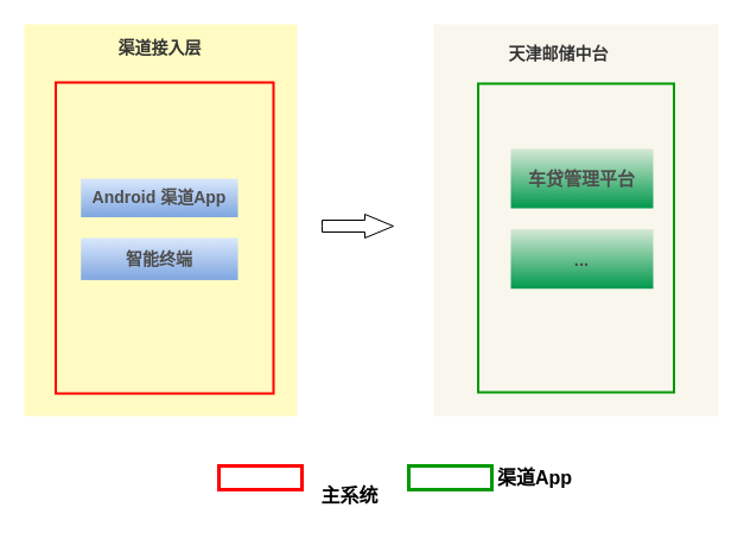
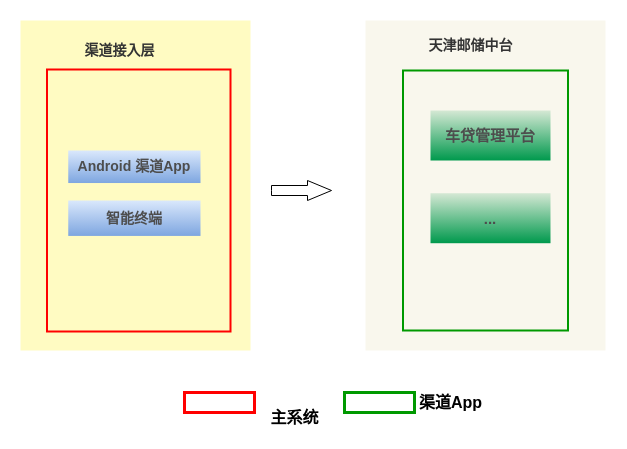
  <mxCell id="0" />
  <mxCell id="1" parent="0" />
  <mxCell id="2" value="" style="verticalLabelPosition=bottom;verticalAlign=top;html=1;shape=mxgraph.basic.rect;fillColor2=none;strokeWidth=1;size=20;indent=5;fillColor=#f9f7ed;strokeColor=none;" vertex="1" parent="1"><mxGeometry x="365" y="20" width="240" height="330" as="geometry" /></mxCell>
  <mxCell id="3" value="" style="verticalLabelPosition=bottom;verticalAlign=top;html=1;shape=mxgraph.basic.rect;fillColor2=none;strokeWidth=1;size=20;indent=5;fillColor=#FFFBC2;strokeColor=none;" vertex="1" parent="1"><mxGeometry x="20" y="20" width="230" height="330" as="geometry" /></mxCell>
  <mxCell id="4" value="" style="rounded=0;whiteSpace=wrap;html=1;fontSize=14;fillColor=none;strokeColor=#009900;strokeWidth=2;glass=0;shadow=0;sketch=0;" vertex="1" parent="1"><mxGeometry x="402.5" y="70" width="165" height="260" as="geometry" /></mxCell>
  <mxCell id="5" value="" style="rounded=0;whiteSpace=wrap;html=1;fontSize=14;fontColor=#ffffff;fillColor=none;strokeColor=#FF0000;strokeWidth=2;" parent="1" vertex="1"><mxGeometry x="46.5" y="69" width="183.5" height="262" as="geometry" /></mxCell>
- <mxCell id="6" value="&lt;font color=&quot;#333333&quot;&gt;渠道接入层&lt;/font&gt;" style="text;html=1;align=center;verticalAlign=middle;resizable=0;points=[];autosize=1;strokeColor=none;fillColor=none;fontStyle=1;fontSize=14;" parent="1" vertex="1"><mxGeometry x="88.88" y="30" width="90" height="20" as="geometry" /></mxCell>
+ <mxCell id="6" value="&lt;font color=&quot;#333333&quot;&gt;渠道接入层&lt;/font&gt;" style="text;html=1;align=center;verticalAlign=middle;resizable=0;points=[];autosize=1;strokeColor=none;fillColor=none;fontStyle=1;fontSize=14;" parent="1" vertex="1"><mxGeometry x="73.88" y="40" width="90" height="20" as="geometry" /></mxCell>
  <mxCell id="7" value="&lt;b&gt;智能终端&lt;/b&gt;" style="rounded=0;whiteSpace=wrap;html=1;strokeColor=none;fillColor=#dae8fc;gradientColor=#7ea6e0;fontSize=14;fontColor=#4D4D4D;" parent="1" vertex="1"><mxGeometry x="67.75" y="200" width="132.25" height="35.42" as="geometry" /></mxCell>
  <mxCell id="8" value="&lt;font color=&quot;#333333&quot;&gt;天津邮储中台&lt;/font&gt;" style="text;html=1;align=center;verticalAlign=middle;resizable=0;points=[];autosize=1;strokeColor=none;fillColor=none;fontSize=14;fontColor=#2B41FF;fontStyle=1" parent="1" vertex="1"><mxGeometry x="420" y="35" width="100" height="20" as="geometry" /></mxCell>
  <mxCell id="9" value="" style="rounded=0;whiteSpace=wrap;html=1;fontSize=14;fontColor=#ffffff;fillColor=#FFFFFF;strokeColor=#FF0000;strokeWidth=3;" parent="1" vertex="1"><mxGeometry x="184" y="392" width="70" height="20" as="geometry" /></mxCell>
  <mxCell id="10" value="&lt;font color=&quot;#000000&quot; size=&quot;1&quot;&gt;&lt;b style=&quot;font-size: 16px&quot;&gt;主系统&lt;/b&gt;&lt;/font&gt;" style="text;html=1;align=center;verticalAlign=middle;resizable=0;points=[];autosize=1;strokeColor=none;fillColor=none;fontSize=14;fontColor=#2B41FF;" parent="1" vertex="1"><mxGeometry x="264" y="407" width="60" height="20" as="geometry" /></mxCell>
  <mxCell id="11" value="" style="rounded=0;whiteSpace=wrap;html=1;fontSize=14;fontColor=#ffffff;fillColor=#FFFFFF;strokeColor=#009900;strokeWidth=3;" parent="1" vertex="1"><mxGeometry x="344" y="392" width="70" height="20" as="geometry" /></mxCell>
  <mxCell id="12" value="&lt;font color=&quot;#000000&quot;&gt;&lt;span style=&quot;font-size: 16px&quot;&gt;&lt;b&gt;渠道App&lt;/b&gt;&lt;/span&gt;&lt;/font&gt;" style="text;html=1;align=center;verticalAlign=middle;resizable=0;points=[];autosize=1;strokeColor=none;fillColor=none;fontSize=14;fontColor=#2B41FF;" parent="1" vertex="1"><mxGeometry x="410" y="392" width="80" height="20" as="geometry" /></mxCell>
- <mxCell id="13" value="&lt;b style=&quot;font-size: 15px&quot;&gt;&lt;font color=&quot;#4d4d4d&quot;&gt;车贷管理平台&lt;/font&gt;&lt;/b&gt;" style="rounded=0;whiteSpace=wrap;html=1;fillColor=#d5e8d4;strokeColor=none;fontSize=15;gradientColor=#00994D;" parent="1" vertex="1"><mxGeometry x="430" y="125" width="120" height="50" as="geometry" /></mxCell>
+ <mxCell id="13" value="&lt;b style=&quot;font-size: 15px&quot;&gt;&lt;font color=&quot;#4d4d4d&quot;&gt;车贷管理平台&lt;/font&gt;&lt;/b&gt;" style="rounded=0;whiteSpace=wrap;html=1;fillColor=#d5e8d4;strokeColor=none;fontSize=15;gradientColor=#00994D;" parent="1" vertex="1"><mxGeometry x="430" y="110" width="120" height="50" as="geometry" /></mxCell>
  <mxCell id="14" value="&lt;font color=&quot;#4d4d4d&quot;&gt;&lt;span style=&quot;font-size: 14px&quot;&gt;&lt;b&gt;Android 渠道App&lt;/b&gt;&lt;/span&gt;&lt;/font&gt;" style="rounded=0;whiteSpace=wrap;html=1;strokeColor=none;fillColor=#dae8fc;gradientColor=#7ea6e0;" vertex="1" parent="1"><mxGeometry x="67.75" y="150" width="132.25" height="32.52" as="geometry" /></mxCell>
  <mxCell id="15" value="" style="html=1;shadow=0;dashed=0;align=center;verticalAlign=middle;shape=mxgraph.arrows2.arrow;dy=0.5;dx=24;notch=0;fillColor=none;strokeColor=default;" vertex="1" parent="1"><mxGeometry x="271" y="180" width="60" height="20" as="geometry" /></mxCell>
  <mxCell id="16" value="&lt;b style=&quot;font-size: 15px&quot;&gt;&lt;font color=&quot;#4d4d4d&quot;&gt;...&lt;/font&gt;&lt;/b&gt;" style="rounded=0;whiteSpace=wrap;html=1;fillColor=#d5e8d4;strokeColor=none;fontSize=15;gradientColor=#00994D;" vertex="1" parent="1"><mxGeometry x="430" y="192.71" width="120" height="50" as="geometry" /></mxCell>
